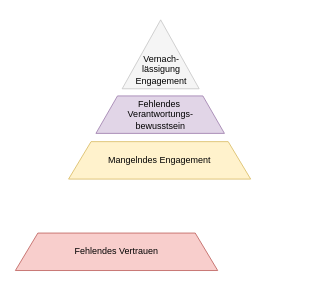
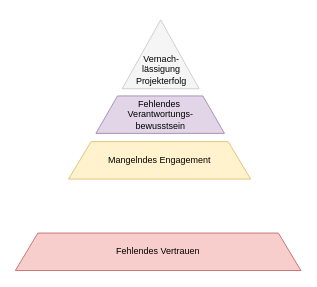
  <mxCell id="0" />
  <mxCell id="1" parent="0" />
- <mxCell id="2" value="Fehlendes Vertrauen" style="shape=trapezoid;perimeter=trapezoidPerimeter;whiteSpace=wrap;html=1;fixedSize=1;size=30;fillColor=#f8cecc;strokeColor=#b85450;" parent="1" vertex="1"><mxGeometry x="20" y="310" width="270" height="50" as="geometry" /></mxCell>
+ <mxCell id="2" value="Fehlendes Vertrauen" style="shape=trapezoid;perimeter=trapezoidPerimeter;whiteSpace=wrap;html=1;fixedSize=1;size=30;fillColor=#f8cecc;strokeColor=#b85450;" parent="1" vertex="1"><mxGeometry x="20" y="310" width="381" height="50" as="geometry" /></mxCell>
  <mxCell id="3" value="Mangelndes Engagement" style="shape=trapezoid;perimeter=trapezoidPerimeter;whiteSpace=wrap;html=1;fixedSize=1;size=30;fillColor=#fff2cc;strokeColor=#d6b656;" parent="1" vertex="1"><mxGeometry x="91" y="188" width="243" height="50" as="geometry" /></mxCell>
  <mxCell id="4" value="Fehlendes&amp;nbsp;&lt;div&gt;Verantwortungs-&lt;/div&gt;&lt;div&gt;bewusstsein&lt;/div&gt;" style="shape=trapezoid;perimeter=trapezoidPerimeter;whiteSpace=wrap;html=1;fixedSize=1;size=28.786;fillColor=#e1d5e7;strokeColor=#9673a6;" parent="1" vertex="1"><mxGeometry x="127.5" y="127" width="171.5" height="50" as="geometry" /></mxCell>
  <mxCell id="5" value="" style="triangle;whiteSpace=wrap;html=1;rotation=-90;fillColor=#f5f5f5;fontColor=#333333;strokeColor=#C2C2C2;" parent="1" vertex="1"><mxGeometry x="167.88" y="20.13" width="92" height="102.75" as="geometry" /></mxCell>
- <mxCell id="6" value="Vernach-lässigung&lt;div&gt;Engagement&lt;/div&gt;" style="text;html=1;align=center;verticalAlign=middle;whiteSpace=wrap;rounded=0;" parent="1" vertex="1"><mxGeometry x="174.59" y="56" width="80.41" height="71" as="geometry" /></mxCell>
+ <mxCell id="6" value="Vernach-lässigung&lt;div&gt;Projekterfolg&lt;/div&gt;" style="text;html=1;align=center;verticalAlign=middle;whiteSpace=wrap;rounded=0;" parent="1" vertex="1"><mxGeometry x="174.59" y="56" width="80.41" height="71" as="geometry" /></mxCell>
